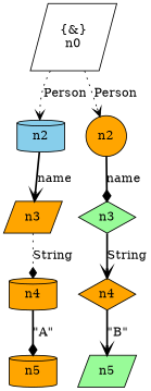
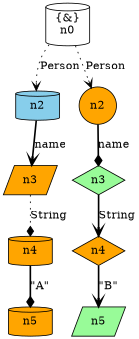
  digraph {
    fontcolor=black
    fontname="Times-Roman"
    fontsize=14
    node [fontcolor=black fontname="Times-Roman" fontsize=14 shape=parallelogram style="solid,filled" fillcolor=orange]
    edge [fontcolor=black fontname="Times-Roman" fontsize=14 style=bold arrowhead=vee]
-   n0 [label="{&}\n\N" fillcolor=white]
+   n0 [label="{&}\n\N" shape=cylinder fillcolor=white]
    n2 [shape=cylinder fillcolor=skyblue]
    n7 [label=n2 shape=circle]
    n3
    n4 [shape=cylinder]
    n5 [shape=cylinder]
    n8 [label=n3 shape=diamond fillcolor=palegreen]
    n9 [label=n4 shape=diamond]
    n10 [label=n5 fillcolor=palegreen]
    n0 -> n2 [label=Person style=dotted]
    n0 -> n7 [label=Person style=dotted]
    n2 -> n3 [label=name]
    n7 -> n8 [label=name arrowhead=diamond]
    n3 -> n4 [label=String style=dotted arrowhead=diamond]
    n4 -> n5 [label="\"A\"" arrowhead=diamond]
    n8 -> n9 [label=String]
    n9 -> n10 [label="\"B\""]
  }
